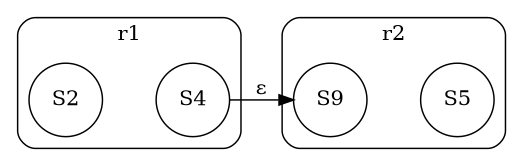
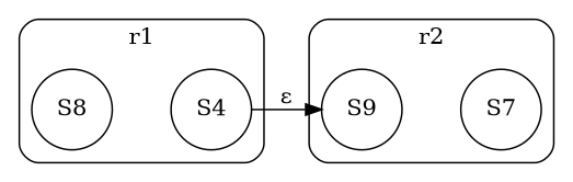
  digraph {
    rankdir=LR
    node [shape=circle]
    edge [style=invis]
-   S2 [width=0.4]
+   S2 [width=0.4 label=S8]
    S4 [width=0.4]
    n3 [label=S9 width=0.4]
-   S5 [width=0.4]
+   S5 [width=0.4 label=S7]
    subgraph cluster_1 {
      label=r1
      style=rounded
      S2
      S4
    }
    subgraph cluster_2 {
      label=r2
      style=rounded
      n3
      S5
    }
    S2 -> S4
    S4 -> n3 [label=<&epsilon;> style=""]
    n3 -> S5
  }
